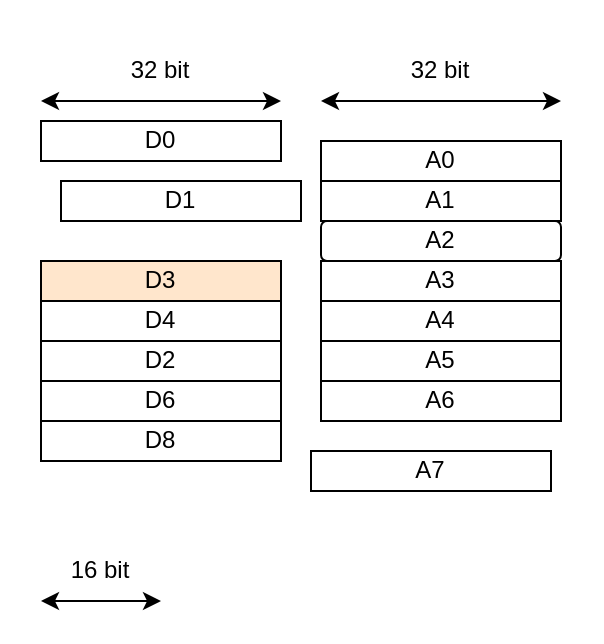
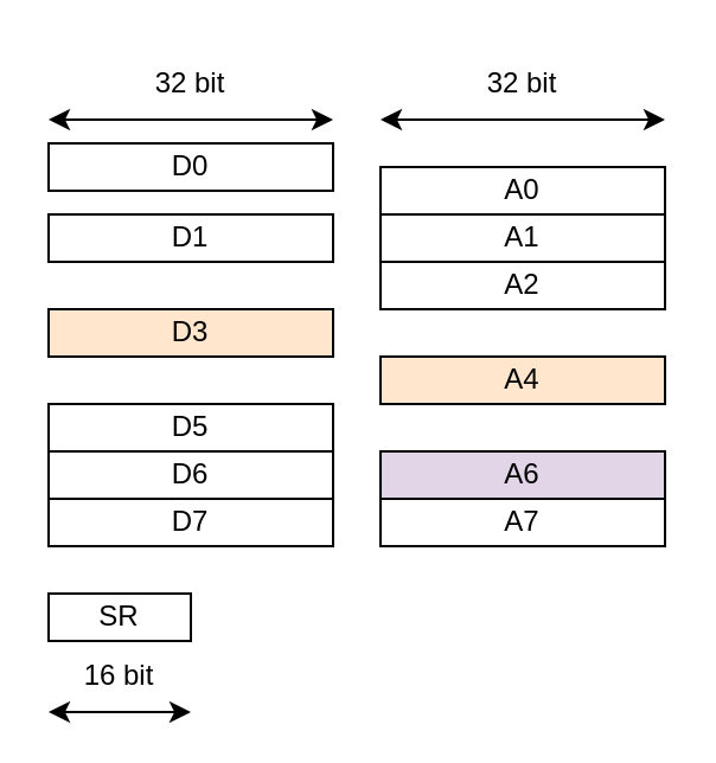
  <mxCell id="0" />
  <mxCell id="1" parent="0" />
- <mxCell id="2" value="D1" style="rounded=0;whiteSpace=wrap;html=1;" parent="1" vertex="1"><mxGeometry x="30" y="90" width="120" height="20" as="geometry" /></mxCell>
+ <mxCell id="2" value="D1" style="rounded=0;whiteSpace=wrap;html=1;" parent="1" vertex="1"><mxGeometry x="20" y="90" width="120" height="20" as="geometry" /></mxCell>
  <mxCell id="3" value="D0" style="rounded=0;whiteSpace=wrap;html=1;" parent="1" vertex="1"><mxGeometry x="20" y="60" width="120" height="20" as="geometry" /></mxCell>
  <mxCell id="4" value="D3" style="rounded=0;whiteSpace=wrap;html=1;fillColor=#ffe6cc;" parent="1" vertex="1"><mxGeometry x="20" y="130" width="120" height="20" as="geometry" /></mxCell>
- <mxCell id="5" value="D4" style="rounded=0;whiteSpace=wrap;html=1;" parent="1" vertex="1"><mxGeometry x="20" y="150" width="120" height="20" as="geometry" /></mxCell>
- <mxCell id="6" value="D2" style="rounded=0;whiteSpace=wrap;html=1;" parent="1" vertex="1"><mxGeometry x="20" y="170" width="120" height="20" as="geometry" /></mxCell>
+ <mxCell id="6" value="D5" style="rounded=0;whiteSpace=wrap;html=1;" parent="1" vertex="1"><mxGeometry x="20" y="170" width="120" height="20" as="geometry" /></mxCell>
  <mxCell id="7" value="D6" style="rounded=0;whiteSpace=wrap;html=1;" parent="1" vertex="1"><mxGeometry x="20" y="190" width="120" height="20" as="geometry" /></mxCell>
- <mxCell id="8" value="D8" style="rounded=0;whiteSpace=wrap;html=1;" parent="1" vertex="1"><mxGeometry x="20" y="210" width="120" height="20" as="geometry" /></mxCell>
+ <mxCell id="8" value="D7" style="rounded=0;whiteSpace=wrap;html=1;" parent="1" vertex="1"><mxGeometry x="20" y="210" width="120" height="20" as="geometry" /></mxCell>
  <mxCell id="9" value="A1" style="rounded=0;whiteSpace=wrap;html=1;" parent="1" vertex="1"><mxGeometry x="160" y="90" width="120" height="20" as="geometry" /></mxCell>
  <mxCell id="10" value="A0" style="rounded=0;whiteSpace=wrap;html=1;" parent="1" vertex="1"><mxGeometry x="160" y="70" width="120" height="20" as="geometry" /></mxCell>
- <mxCell id="11" value="A2" style="whiteSpace=wrap;html=1;rounded=1;" parent="1" vertex="1"><mxGeometry x="160" y="110" width="120" height="20" as="geometry" /></mxCell>
- <mxCell id="12" value="A3" style="rounded=0;whiteSpace=wrap;html=1;" parent="1" vertex="1"><mxGeometry x="160" y="130" width="120" height="20" as="geometry" /></mxCell>
- <mxCell id="13" value="A4" style="rounded=0;whiteSpace=wrap;html=1;" parent="1" vertex="1"><mxGeometry x="160" y="150" width="120" height="20" as="geometry" /></mxCell>
- <mxCell id="14" value="A5" style="rounded=0;whiteSpace=wrap;html=1;" parent="1" vertex="1"><mxGeometry x="160" y="170" width="120" height="20" as="geometry" /></mxCell>
- <mxCell id="15" value="A6" style="rounded=0;whiteSpace=wrap;html=1;" parent="1" vertex="1"><mxGeometry x="160" y="190" width="120" height="20" as="geometry" /></mxCell>
- <mxCell id="16" value="A7" style="rounded=0;whiteSpace=wrap;html=1;" parent="1" vertex="1"><mxGeometry x="155" y="225" width="120" height="20" as="geometry" /></mxCell>
+ <mxCell id="11" value="A2" style="rounded=0;whiteSpace=wrap;html=1;" parent="1" vertex="1"><mxGeometry x="160" y="110" width="120" height="20" as="geometry" /></mxCell>
+ <mxCell id="13" value="A4" style="rounded=0;whiteSpace=wrap;html=1;fillColor=#ffe6cc;" parent="1" vertex="1"><mxGeometry x="160" y="150" width="120" height="20" as="geometry" /></mxCell>
+ <mxCell id="15" value="A6" style="rounded=0;whiteSpace=wrap;html=1;fillColor=#e1d5e7;" parent="1" vertex="1"><mxGeometry x="160" y="190" width="120" height="20" as="geometry" /></mxCell>
+ <mxCell id="16" value="A7" style="rounded=0;whiteSpace=wrap;html=1;" parent="1" vertex="1"><mxGeometry x="160" y="210" width="120" height="20" as="geometry" /></mxCell>
+ <mxCell id="17" value="SR" style="rounded=0;whiteSpace=wrap;html=1;" parent="1" vertex="1"><mxGeometry x="20" y="250" width="60" height="20" as="geometry" /></mxCell>
  <mxCell id="18" value="" style="endArrow=classic;startArrow=classic;html=1;rounded=0;" parent="1" edge="1"><mxGeometry width="50" height="50" relative="1" as="geometry"><mxPoint x="20" y="50" as="sourcePoint" /><mxPoint x="140" y="50" as="targetPoint" /></mxGeometry></mxCell>
  <mxCell id="19" value="32 bit" style="text;html=1;strokeColor=none;fillColor=none;align=center;verticalAlign=middle;whiteSpace=wrap;rounded=0;" parent="1" vertex="1"><mxGeometry x="50" y="20" width="60" height="30" as="geometry" /></mxCell>
  <mxCell id="20" value="" style="endArrow=classic;startArrow=classic;html=1;rounded=0;" parent="1" edge="1"><mxGeometry width="50" height="50" relative="1" as="geometry"><mxPoint x="160" y="50" as="sourcePoint" /><mxPoint x="280" y="50" as="targetPoint" /></mxGeometry></mxCell>
  <mxCell id="21" value="32 bit" style="text;html=1;strokeColor=none;fillColor=none;align=center;verticalAlign=middle;whiteSpace=wrap;rounded=0;" parent="1" vertex="1"><mxGeometry x="190" y="20" width="60" height="30" as="geometry" /></mxCell>
  <mxCell id="22" value="" style="endArrow=classic;startArrow=classic;html=1;rounded=0;" edge="1" parent="1"><mxGeometry width="50" height="50" relative="1" as="geometry"><mxPoint x="20" y="300" as="sourcePoint" /><mxPoint x="80" y="300" as="targetPoint" /></mxGeometry></mxCell>
  <mxCell id="23" value="&lt;div&gt;16 bit&lt;/div&gt;" style="text;html=1;strokeColor=none;fillColor=none;align=center;verticalAlign=middle;whiteSpace=wrap;rounded=0;" vertex="1" parent="1"><mxGeometry x="20" y="270" width="60" height="30" as="geometry" /></mxCell>
